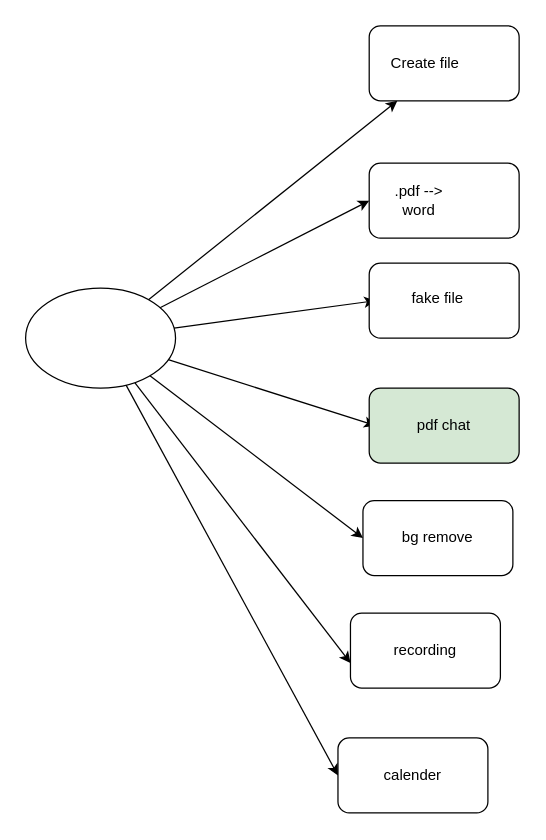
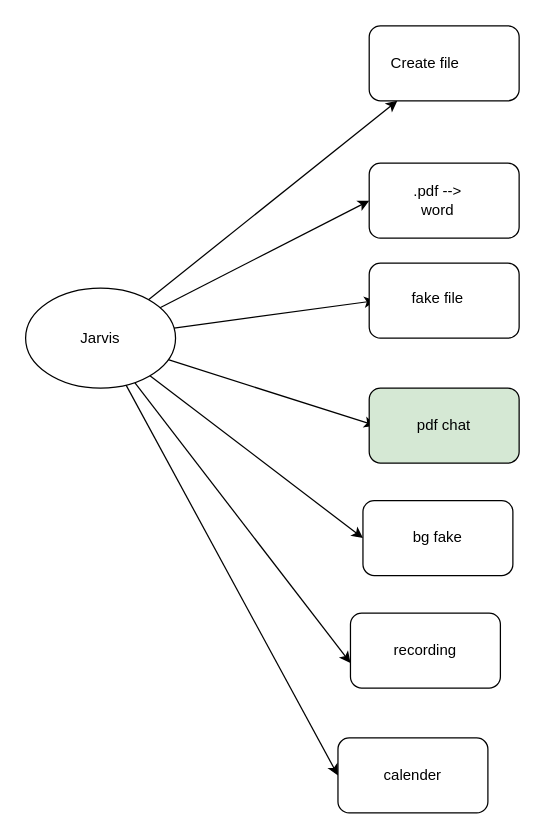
  <mxCell id="0" />
  <mxCell id="1" parent="0" />
  <mxCell id="2" style="edgeStyle=none;html=1;" edge="1" parent="1" source="9" target="11"><mxGeometry relative="1" as="geometry"><mxPoint x="260" y="110" as="targetPoint" /></mxGeometry></mxCell>
  <mxCell id="3" style="edgeStyle=none;html=1;entryX=0;entryY=0.5;entryDx=0;entryDy=0;" edge="1" parent="1" source="9" target="13"><mxGeometry relative="1" as="geometry" /></mxCell>
  <mxCell id="4" style="edgeStyle=none;html=1;" edge="1" parent="1" source="9"><mxGeometry relative="1" as="geometry"><mxPoint x="300" y="240" as="targetPoint" /></mxGeometry></mxCell>
  <mxCell id="5" style="edgeStyle=none;html=1;" edge="1" parent="1" source="9"><mxGeometry relative="1" as="geometry"><mxPoint x="300" y="340" as="targetPoint" /></mxGeometry></mxCell>
  <mxCell id="6" style="edgeStyle=none;html=1;" edge="1" parent="1" source="9"><mxGeometry relative="1" as="geometry"><mxPoint x="290" y="430" as="targetPoint" /></mxGeometry></mxCell>
  <mxCell id="7" style="edgeStyle=none;html=1;" edge="1" parent="1" source="9"><mxGeometry relative="1" as="geometry"><mxPoint x="280" y="530" as="targetPoint" /></mxGeometry></mxCell>
  <mxCell id="8" style="edgeStyle=none;html=1;" edge="1" parent="1" source="9"><mxGeometry relative="1" as="geometry"><mxPoint x="270" y="620" as="targetPoint" /></mxGeometry></mxCell>
  <mxCell id="9" value="" style="ellipse;whiteSpace=wrap;html=1;" vertex="1" parent="1"><mxGeometry x="20" y="230" width="120" height="80" as="geometry" /></mxCell>
+ <mxCell id="10" value="Jarvis" style="text;html=1;strokeColor=none;fillColor=none;align=center;verticalAlign=middle;whiteSpace=wrap;rounded=0;" vertex="1" parent="1"><mxGeometry x="30" y="252.5" width="100" height="35" as="geometry" /></mxCell>
  <mxCell id="11" value="" style="rounded=1;whiteSpace=wrap;html=1;" vertex="1" parent="1"><mxGeometry x="295" y="20" width="120" height="60" as="geometry" /></mxCell>
  <mxCell id="12" value="Create file" style="text;html=1;strokeColor=none;fillColor=none;align=center;verticalAlign=middle;whiteSpace=wrap;rounded=0;" vertex="1" parent="1"><mxGeometry x="310" y="35" width="60" height="30" as="geometry" /></mxCell>
  <mxCell id="13" value="" style="rounded=1;whiteSpace=wrap;html=1;" vertex="1" parent="1"><mxGeometry x="295" y="130" width="120" height="60" as="geometry" /></mxCell>
- <mxCell id="14" value=".pdf --&amp;gt; word" style="text;html=1;strokeColor=none;fillColor=none;align=center;verticalAlign=middle;whiteSpace=wrap;rounded=0;" vertex="1" parent="1"><mxGeometry x="305" y="145" width="60" height="30" as="geometry" /></mxCell>
+ <mxCell id="14" value=".pdf --&amp;gt; word" style="text;html=1;strokeColor=none;fillColor=none;align=center;verticalAlign=middle;whiteSpace=wrap;rounded=0;" vertex="1" parent="1"><mxGeometry x="320" y="145" width="60" height="30" as="geometry" /></mxCell>
  <mxCell id="15" value="" style="rounded=1;whiteSpace=wrap;html=1;" vertex="1" parent="1"><mxGeometry x="295" y="210" width="120" height="60" as="geometry" /></mxCell>
  <mxCell id="16" value="fake file" style="text;html=1;strokeColor=none;fillColor=none;align=center;verticalAlign=middle;whiteSpace=wrap;rounded=0;" vertex="1" parent="1"><mxGeometry x="320" y="222.5" width="60" height="30" as="geometry" /></mxCell>
  <mxCell id="17" value="pdf chat" style="rounded=1;whiteSpace=wrap;html=1;fillColor=#d5e8d4;" vertex="1" parent="1"><mxGeometry x="295" y="310" width="120" height="60" as="geometry" /></mxCell>
- <mxCell id="18" value="bg remove" style="rounded=1;whiteSpace=wrap;html=1;" vertex="1" parent="1"><mxGeometry x="290" y="400" width="120" height="60" as="geometry" /></mxCell>
+ <mxCell id="18" value="bg fake" style="rounded=1;whiteSpace=wrap;html=1;" vertex="1" parent="1"><mxGeometry x="290" y="400" width="120" height="60" as="geometry" /></mxCell>
  <mxCell id="19" value="recording" style="rounded=1;whiteSpace=wrap;html=1;" vertex="1" parent="1"><mxGeometry x="280" y="490" width="120" height="60" as="geometry" /></mxCell>
  <mxCell id="20" value="calender" style="rounded=1;whiteSpace=wrap;html=1;" vertex="1" parent="1"><mxGeometry x="270" y="590" width="120" height="60" as="geometry" /></mxCell>
